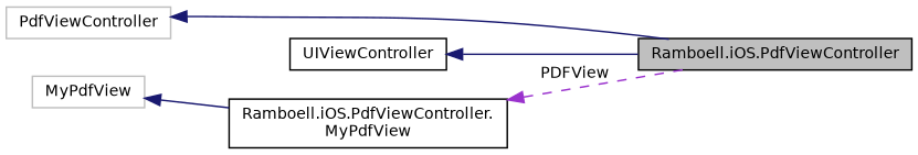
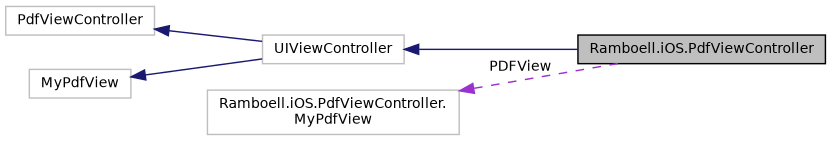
  digraph {
    rankdir=LR
    node [color=grey75 fillcolor=white fontname=Helvetica fontsize=10 shape=record style=filled]
    edge [color=midnightblue dir=back fontname=Helvetica fontsize=10 labelfontname=Helvetica labelfontsize=10 style=solid]
    n1 [color=black fillcolor=grey75 fontcolor=black height=0.2 label="Ramboell.iOS.PdfViewController" width=0.4]
-   n2 [color=black height=0.2 label=UIViewController width=0.4]
+   n2 [height=0.2 label=UIViewController width=0.4]
    n3 [height=0.2 label=PdfViewController width=0.4]
-   n4 [color=black height=0.2 label="Ramboell.iOS.PdfViewController.\lMyPdfView" width=0.4]
+   n4 [height=0.2 label="Ramboell.iOS.PdfViewController.\lMyPdfView" width=0.4]
    n5 [height=0.2 label=MyPdfView width=0.4]
    n2 -> n1
-   n3 -> n1
+   n3 -> n2
    n4 -> n1 [color=darkorchid3 label=" PDFView" style=dashed]
-   n5 -> n4
+   n5 -> n2
  }
